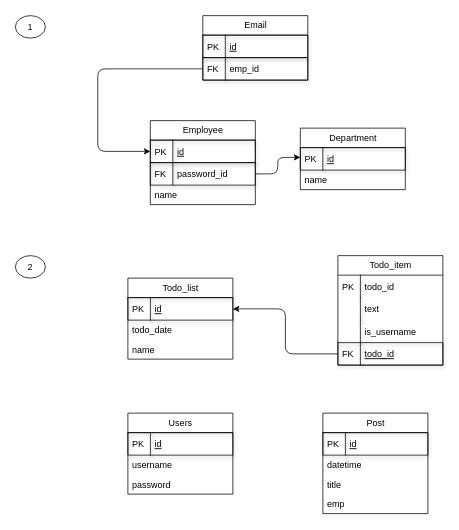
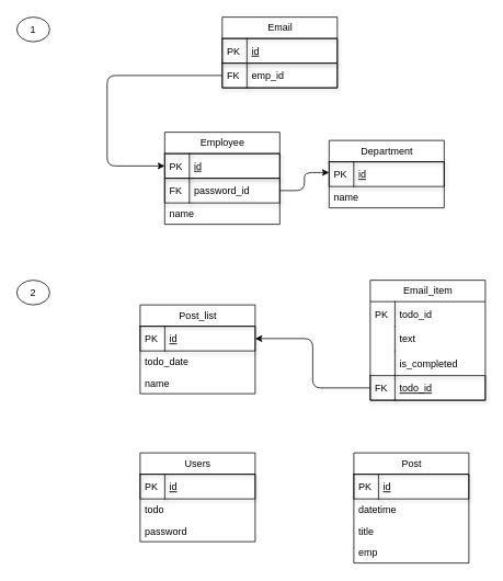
  <mxCell id="0" />
  <mxCell id="1" parent="0" />
  <mxCell id="2" value="Employee" style="swimlane;fontStyle=0;childLayout=stackLayout;horizontal=1;startSize=26;fillColor=none;horizontalStack=0;resizeParent=1;resizeParentMax=0;resizeLast=0;collapsible=1;marginBottom=0;html=1;" parent="1" vertex="1"><mxGeometry x="199.93" y="160" width="140" height="112" as="geometry" /></mxCell>
  <mxCell id="3" value="id" style="shape=partialRectangle;fillColor=none;align=left;verticalAlign=middle;strokeColor=default;spacingLeft=34;rotatable=0;points=[[0,0.5],[1,0.5]];portConstraint=eastwest;dropTarget=0;shadow=1;labelBorderColor=none;sketch=0;fontStyle=4" parent="2" vertex="1"><mxGeometry y="26" width="140" height="30" as="geometry" /></mxCell>
  <mxCell id="4" value="PK" style="shape=partialRectangle;top=0;left=0;bottom=0;fillColor=none;stokeWidth=1;align=left;verticalAlign=middle;spacingLeft=4;spacingRight=4;overflow=hidden;rotatable=0;points=[];portConstraint=eastwest;part=1;shadow=1;labelBorderColor=none;sketch=0;" parent="3" vertex="1" connectable="0"><mxGeometry width="30" height="30" as="geometry" /></mxCell>
  <mxCell id="5" value="password_id" style="shape=partialRectangle;fillColor=none;align=left;verticalAlign=middle;strokeColor=default;spacingLeft=34;rotatable=0;points=[[0,0.5],[1,0.5]];portConstraint=eastwest;dropTarget=0;shadow=1;labelBorderColor=none;sketch=0;fontStyle=0" parent="2" vertex="1"><mxGeometry y="56" width="140" height="30" as="geometry" /></mxCell>
  <mxCell id="6" value="FK" style="shape=partialRectangle;top=0;left=0;bottom=0;fillColor=none;stokeWidth=1;align=left;verticalAlign=middle;spacingLeft=4;spacingRight=4;overflow=hidden;rotatable=0;points=[];portConstraint=eastwest;part=1;shadow=1;labelBorderColor=none;sketch=0;" parent="5" vertex="1" connectable="0"><mxGeometry width="30" height="30" as="geometry" /></mxCell>
  <mxCell id="7" value="name" style="text;strokeColor=none;fillColor=none;align=left;verticalAlign=top;spacingLeft=4;spacingRight=4;overflow=hidden;rotatable=0;points=[[0,0.5],[1,0.5]];portConstraint=eastwest;whiteSpace=wrap;html=1;" parent="2" vertex="1"><mxGeometry y="86" width="140" height="26" as="geometry" /></mxCell>
  <mxCell id="8" value="Department" style="swimlane;fontStyle=0;childLayout=stackLayout;horizontal=1;startSize=26;fillColor=none;horizontalStack=0;resizeParent=1;resizeParentMax=0;resizeLast=0;collapsible=1;marginBottom=0;html=1;" parent="1" vertex="1"><mxGeometry x="399.93" y="170" width="140" height="82" as="geometry" /></mxCell>
  <mxCell id="9" value="id" style="shape=partialRectangle;fillColor=none;align=left;verticalAlign=middle;strokeColor=default;spacingLeft=34;rotatable=0;points=[[0,0.5],[1,0.5]];portConstraint=eastwest;dropTarget=0;shadow=1;labelBorderColor=none;sketch=0;fontStyle=4" parent="8" vertex="1"><mxGeometry y="26" width="140" height="30" as="geometry" /></mxCell>
  <mxCell id="10" value="PK" style="shape=partialRectangle;top=0;left=0;bottom=0;fillColor=none;stokeWidth=1;align=left;verticalAlign=middle;spacingLeft=4;spacingRight=4;overflow=hidden;rotatable=0;points=[];portConstraint=eastwest;part=1;shadow=1;labelBorderColor=none;sketch=0;" parent="9" vertex="1" connectable="0"><mxGeometry width="30" height="30" as="geometry" /></mxCell>
  <mxCell id="11" value="name" style="text;strokeColor=none;fillColor=none;align=left;verticalAlign=top;spacingLeft=4;spacingRight=4;overflow=hidden;rotatable=0;points=[[0,0.5],[1,0.5]];portConstraint=eastwest;whiteSpace=wrap;html=1;" parent="8" vertex="1"><mxGeometry y="56" width="140" height="26" as="geometry" /></mxCell>
  <mxCell id="12" style="edgeStyle=orthogonalEdgeStyle;html=1;exitX=1;exitY=0.5;exitDx=0;exitDy=0;entryX=0;entryY=0.5;entryDx=0;entryDy=0;" parent="1" source="5" edge="1"><mxGeometry relative="1" as="geometry"><mxPoint x="399.93" y="209" as="targetPoint" /><Array as="points"><mxPoint x="369.93" y="231" /><mxPoint x="369.93" y="209" /></Array></mxGeometry></mxCell>
  <mxCell id="13" value="Email" style="swimlane;fontStyle=0;childLayout=stackLayout;horizontal=1;startSize=26;fillColor=none;horizontalStack=0;resizeParent=1;resizeParentMax=0;resizeLast=0;collapsible=1;marginBottom=0;html=1;" parent="1" vertex="1"><mxGeometry x="269.93" y="20" width="140" height="86" as="geometry" /></mxCell>
  <mxCell id="14" value="id" style="shape=partialRectangle;fillColor=none;align=left;verticalAlign=middle;strokeColor=default;spacingLeft=34;rotatable=0;points=[[0,0.5],[1,0.5]];portConstraint=eastwest;dropTarget=0;shadow=1;labelBorderColor=none;sketch=0;fontStyle=4" parent="13" vertex="1"><mxGeometry y="26" width="140" height="30" as="geometry" /></mxCell>
  <mxCell id="15" value="PK" style="shape=partialRectangle;top=0;left=0;bottom=0;fillColor=none;stokeWidth=1;align=left;verticalAlign=middle;spacingLeft=4;spacingRight=4;overflow=hidden;rotatable=0;points=[];portConstraint=eastwest;part=1;shadow=1;labelBorderColor=none;sketch=0;" parent="14" vertex="1" connectable="0"><mxGeometry width="30" height="30" as="geometry" /></mxCell>
  <mxCell id="16" value="emp_id" style="shape=partialRectangle;fillColor=none;align=left;verticalAlign=middle;strokeColor=default;spacingLeft=34;rotatable=0;points=[[0,0.5],[1,0.5]];portConstraint=eastwest;dropTarget=0;shadow=1;labelBorderColor=none;sketch=0;fontStyle=0" parent="13" vertex="1"><mxGeometry y="56" width="140" height="30" as="geometry" /></mxCell>
  <mxCell id="17" value="FK" style="shape=partialRectangle;top=0;left=0;bottom=0;fillColor=none;stokeWidth=1;align=left;verticalAlign=middle;spacingLeft=4;spacingRight=4;overflow=hidden;rotatable=0;points=[];portConstraint=eastwest;part=1;shadow=1;labelBorderColor=none;sketch=0;" parent="16" vertex="1" connectable="0"><mxGeometry width="30" height="30" as="geometry" /></mxCell>
  <mxCell id="18" style="edgeStyle=orthogonalEdgeStyle;html=1;exitX=0;exitY=0.5;exitDx=0;exitDy=0;entryX=0;entryY=0.5;entryDx=0;entryDy=0;" parent="1" source="16" target="3" edge="1"><mxGeometry relative="1" as="geometry"><Array as="points"><mxPoint x="129.93" y="91" /><mxPoint x="129.93" y="201" /></Array></mxGeometry></mxCell>
  <mxCell id="19" value="1" style="ellipse;whiteSpace=wrap;html=1;aspect=fixed;" vertex="1" parent="1"><mxGeometry x="20" y="20" width="40" height="30" as="geometry" /></mxCell>
  <mxCell id="20" value="2" style="ellipse;whiteSpace=wrap;html=1;aspect=fixed;" vertex="1" parent="1"><mxGeometry x="20" y="340" width="40" height="30" as="geometry" /></mxCell>
- <mxCell id="21" value="Todo_list" style="swimlane;fontStyle=0;childLayout=stackLayout;horizontal=1;startSize=26;fillColor=none;horizontalStack=0;resizeParent=1;resizeParentMax=0;resizeLast=0;collapsible=1;marginBottom=0;html=1;" vertex="1" parent="1"><mxGeometry x="170" y="370" width="140" height="108" as="geometry" /></mxCell>
+ <mxCell id="21" value="Post_list" style="swimlane;fontStyle=0;childLayout=stackLayout;horizontal=1;startSize=26;fillColor=none;horizontalStack=0;resizeParent=1;resizeParentMax=0;resizeLast=0;collapsible=1;marginBottom=0;html=1;" vertex="1" parent="1"><mxGeometry x="170" y="370" width="140" height="108" as="geometry" /></mxCell>
  <mxCell id="22" value="id" style="shape=partialRectangle;fillColor=none;align=left;verticalAlign=middle;strokeColor=default;spacingLeft=34;rotatable=0;points=[[0,0.5],[1,0.5]];portConstraint=eastwest;dropTarget=0;shadow=1;labelBorderColor=none;sketch=0;fontStyle=4" vertex="1" parent="21"><mxGeometry y="26" width="140" height="30" as="geometry" /></mxCell>
  <mxCell id="23" value="PK" style="shape=partialRectangle;top=0;left=0;bottom=0;fillColor=none;stokeWidth=1;align=left;verticalAlign=middle;spacingLeft=4;spacingRight=4;overflow=hidden;rotatable=0;points=[];portConstraint=eastwest;part=1;shadow=1;labelBorderColor=none;sketch=0;" vertex="1" connectable="0" parent="22"><mxGeometry width="30" height="30" as="geometry" /></mxCell>
  <mxCell id="24" value="todo_date" style="text;strokeColor=none;fillColor=none;align=left;verticalAlign=top;spacingLeft=4;spacingRight=4;overflow=hidden;rotatable=0;points=[[0,0.5],[1,0.5]];portConstraint=eastwest;whiteSpace=wrap;html=1;" vertex="1" parent="21"><mxGeometry y="56" width="140" height="26" as="geometry" /></mxCell>
  <mxCell id="25" value="name" style="text;strokeColor=none;fillColor=none;align=left;verticalAlign=top;spacingLeft=4;spacingRight=4;overflow=hidden;rotatable=0;points=[[0,0.5],[1,0.5]];portConstraint=eastwest;whiteSpace=wrap;html=1;" vertex="1" parent="21"><mxGeometry y="82" width="140" height="26" as="geometry" /></mxCell>
- <mxCell id="26" value="Todo_item" style="swimlane;fontStyle=0;childLayout=stackLayout;horizontal=1;startSize=26;fillColor=none;horizontalStack=0;resizeParent=1;resizeParentMax=0;resizeLast=0;collapsible=1;marginBottom=0;html=1;" vertex="1" parent="1"><mxGeometry x="450" y="340" width="140" height="146" as="geometry" /></mxCell>
+ <mxCell id="26" value="Email_item" style="swimlane;fontStyle=0;childLayout=stackLayout;horizontal=1;startSize=26;fillColor=none;horizontalStack=0;resizeParent=1;resizeParentMax=0;resizeLast=0;collapsible=1;marginBottom=0;html=1;" vertex="1" parent="1"><mxGeometry x="450" y="340" width="140" height="146" as="geometry" /></mxCell>
  <mxCell id="27" value="todo_id" style="shape=partialRectangle;fillColor=none;align=left;verticalAlign=middle;strokeColor=none;spacingLeft=34;rotatable=0;points=[[0,0.5],[1,0.5]];portConstraint=eastwest;dropTarget=0;shadow=1;labelBorderColor=none;sketch=0;fontStyle=0" vertex="1" parent="26"><mxGeometry y="26" width="140" height="30" as="geometry" /></mxCell>
  <mxCell id="28" value="PK" style="shape=partialRectangle;top=0;left=0;bottom=0;fillColor=none;stokeWidth=1;align=left;verticalAlign=middle;spacingLeft=4;spacingRight=4;overflow=hidden;rotatable=0;points=[];portConstraint=eastwest;part=1;shadow=1;labelBorderColor=none;sketch=0;" vertex="1" connectable="0" parent="27"><mxGeometry width="30" height="30" as="geometry" /></mxCell>
  <mxCell id="29" value="text" style="shape=partialRectangle;fillColor=none;align=left;verticalAlign=middle;strokeColor=none;spacingLeft=34;rotatable=0;points=[[0,0.5],[1,0.5]];portConstraint=eastwest;dropTarget=0;shadow=1;labelBorderColor=none;sketch=0;fontStyle=0" vertex="1" parent="26"><mxGeometry y="56" width="140" height="30" as="geometry" /></mxCell>
  <mxCell id="30" value="" style="shape=partialRectangle;top=0;left=0;bottom=0;fillColor=none;stokeWidth=1;align=left;verticalAlign=middle;spacingLeft=4;spacingRight=4;overflow=hidden;rotatable=0;points=[];portConstraint=eastwest;part=1;shadow=1;labelBorderColor=none;sketch=0;" vertex="1" connectable="0" parent="29"><mxGeometry width="30" height="30" as="geometry" /></mxCell>
- <mxCell id="31" value="is_username" style="shape=partialRectangle;fillColor=none;align=left;verticalAlign=middle;strokeColor=none;spacingLeft=34;rotatable=0;points=[[0,0.5],[1,0.5]];portConstraint=eastwest;dropTarget=0;shadow=1;labelBorderColor=none;sketch=0;fontStyle=0" vertex="1" parent="26"><mxGeometry y="86" width="140" height="30" as="geometry" /></mxCell>
+ <mxCell id="31" value="is_completed" style="shape=partialRectangle;fillColor=none;align=left;verticalAlign=middle;strokeColor=none;spacingLeft=34;rotatable=0;points=[[0,0.5],[1,0.5]];portConstraint=eastwest;dropTarget=0;shadow=1;labelBorderColor=none;sketch=0;fontStyle=0" vertex="1" parent="26"><mxGeometry y="86" width="140" height="30" as="geometry" /></mxCell>
  <mxCell id="32" value="" style="shape=partialRectangle;top=0;left=0;bottom=0;fillColor=none;stokeWidth=1;align=left;verticalAlign=middle;spacingLeft=4;spacingRight=4;overflow=hidden;rotatable=0;points=[];portConstraint=eastwest;part=1;shadow=1;labelBorderColor=none;sketch=0;" vertex="1" connectable="0" parent="31"><mxGeometry width="30" height="30" as="geometry" /></mxCell>
  <mxCell id="33" value="todo_id" style="shape=partialRectangle;fillColor=none;align=left;verticalAlign=middle;strokeColor=default;spacingLeft=34;rotatable=0;points=[[0,0.5],[1,0.5]];portConstraint=eastwest;dropTarget=0;shadow=1;labelBorderColor=none;sketch=0;fontStyle=4" vertex="1" parent="26"><mxGeometry y="116" width="140" height="30" as="geometry" /></mxCell>
  <mxCell id="34" value="FK" style="shape=partialRectangle;top=0;left=0;bottom=0;fillColor=none;stokeWidth=1;align=left;verticalAlign=middle;spacingLeft=4;spacingRight=4;overflow=hidden;rotatable=0;points=[];portConstraint=eastwest;part=1;shadow=1;labelBorderColor=none;sketch=0;" vertex="1" connectable="0" parent="33"><mxGeometry width="30" height="30" as="geometry" /></mxCell>
  <mxCell id="35" style="edgeStyle=orthogonalEdgeStyle;html=1;entryX=1;entryY=0.5;entryDx=0;entryDy=0;" edge="1" parent="1" source="33" target="22"><mxGeometry relative="1" as="geometry" /></mxCell>
  <mxCell id="36" value="Users" style="swimlane;fontStyle=0;childLayout=stackLayout;horizontal=1;startSize=26;fillColor=none;horizontalStack=0;resizeParent=1;resizeParentMax=0;resizeLast=0;collapsible=1;marginBottom=0;html=1;" vertex="1" parent="1"><mxGeometry x="170" y="550" width="140" height="108" as="geometry" /></mxCell>
  <mxCell id="37" value="id" style="shape=partialRectangle;fillColor=none;align=left;verticalAlign=middle;strokeColor=default;spacingLeft=34;rotatable=0;points=[[0,0.5],[1,0.5]];portConstraint=eastwest;dropTarget=0;shadow=1;labelBorderColor=none;sketch=0;fontStyle=4" vertex="1" parent="36"><mxGeometry y="26" width="140" height="30" as="geometry" /></mxCell>
  <mxCell id="38" value="PK" style="shape=partialRectangle;top=0;left=0;bottom=0;fillColor=none;stokeWidth=1;align=left;verticalAlign=middle;spacingLeft=4;spacingRight=4;overflow=hidden;rotatable=0;points=[];portConstraint=eastwest;part=1;shadow=1;labelBorderColor=none;sketch=0;" vertex="1" connectable="0" parent="37"><mxGeometry width="30" height="30" as="geometry" /></mxCell>
- <mxCell id="39" value="username" style="text;strokeColor=none;fillColor=none;align=left;verticalAlign=top;spacingLeft=4;spacingRight=4;overflow=hidden;rotatable=0;points=[[0,0.5],[1,0.5]];portConstraint=eastwest;whiteSpace=wrap;html=1;" vertex="1" parent="36"><mxGeometry y="56" width="140" height="26" as="geometry" /></mxCell>
+ <mxCell id="39" value="todo" style="text;strokeColor=none;fillColor=none;align=left;verticalAlign=top;spacingLeft=4;spacingRight=4;overflow=hidden;rotatable=0;points=[[0,0.5],[1,0.5]];portConstraint=eastwest;whiteSpace=wrap;html=1;" vertex="1" parent="36"><mxGeometry y="56" width="140" height="26" as="geometry" /></mxCell>
  <mxCell id="40" value="password" style="text;strokeColor=none;fillColor=none;align=left;verticalAlign=top;spacingLeft=4;spacingRight=4;overflow=hidden;rotatable=0;points=[[0,0.5],[1,0.5]];portConstraint=eastwest;whiteSpace=wrap;html=1;" vertex="1" parent="36"><mxGeometry y="82" width="140" height="26" as="geometry" /></mxCell>
  <mxCell id="41" value="Post" style="swimlane;fontStyle=0;childLayout=stackLayout;horizontal=1;startSize=26;fillColor=none;horizontalStack=0;resizeParent=1;resizeParentMax=0;resizeLast=0;collapsible=1;marginBottom=0;html=1;" vertex="1" parent="1"><mxGeometry x="430" y="550" width="140" height="134" as="geometry" /></mxCell>
  <mxCell id="42" value="id" style="shape=partialRectangle;fillColor=none;align=left;verticalAlign=middle;strokeColor=default;spacingLeft=34;rotatable=0;points=[[0,0.5],[1,0.5]];portConstraint=eastwest;dropTarget=0;shadow=1;labelBorderColor=none;sketch=0;fontStyle=4" vertex="1" parent="41"><mxGeometry y="26" width="140" height="30" as="geometry" /></mxCell>
  <mxCell id="43" value="PK" style="shape=partialRectangle;top=0;left=0;bottom=0;fillColor=none;stokeWidth=1;align=left;verticalAlign=middle;spacingLeft=4;spacingRight=4;overflow=hidden;rotatable=0;points=[];portConstraint=eastwest;part=1;shadow=1;labelBorderColor=none;sketch=0;" vertex="1" connectable="0" parent="42"><mxGeometry width="30" height="30" as="geometry" /></mxCell>
  <mxCell id="44" value="datetime" style="text;strokeColor=none;fillColor=none;align=left;verticalAlign=top;spacingLeft=4;spacingRight=4;overflow=hidden;rotatable=0;points=[[0,0.5],[1,0.5]];portConstraint=eastwest;whiteSpace=wrap;html=1;" vertex="1" parent="41"><mxGeometry y="56" width="140" height="26" as="geometry" /></mxCell>
  <mxCell id="45" value="title" style="text;strokeColor=none;fillColor=none;align=left;verticalAlign=top;spacingLeft=4;spacingRight=4;overflow=hidden;rotatable=0;points=[[0,0.5],[1,0.5]];portConstraint=eastwest;whiteSpace=wrap;html=1;" vertex="1" parent="41"><mxGeometry y="82" width="140" height="26" as="geometry" /></mxCell>
  <mxCell id="46" value="emp" style="text;strokeColor=none;fillColor=none;align=left;verticalAlign=top;spacingLeft=4;spacingRight=4;overflow=hidden;rotatable=0;points=[[0,0.5],[1,0.5]];portConstraint=eastwest;whiteSpace=wrap;html=1;" vertex="1" parent="41"><mxGeometry y="108" width="140" height="26" as="geometry" /></mxCell>
